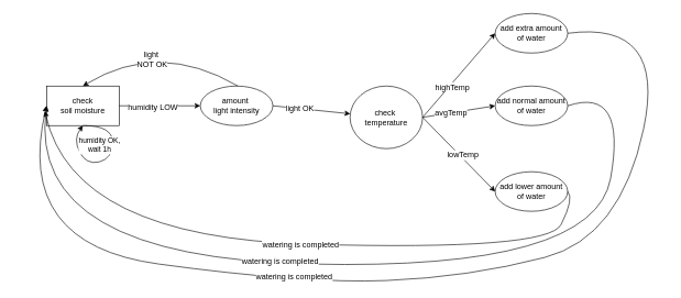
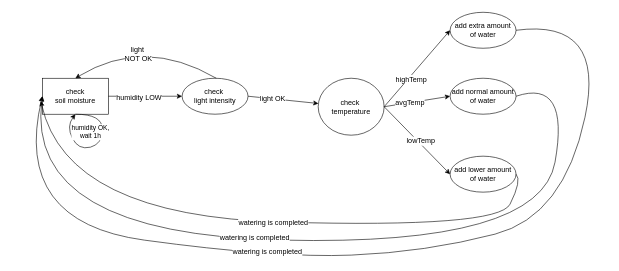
  <mxCell id="0" />
  <mxCell id="1" parent="0" />
  <mxCell id="2" value="check &lt;br&gt;soil moisture" style="whiteSpace=wrap;html=1;rounded=0;" vertex="1" parent="1"><mxGeometry x="70" y="130" width="110" height="60" as="geometry" /></mxCell>
- <mxCell id="3" value="amount&amp;nbsp;&lt;br&gt;light intensity" style="ellipse;whiteSpace=wrap;html=1;" vertex="1" parent="1"><mxGeometry x="303" y="130" width="110" height="60" as="geometry" /></mxCell>
+ <mxCell id="3" value="check&amp;nbsp;&lt;br&gt;light intensity" style="ellipse;whiteSpace=wrap;html=1;" vertex="1" parent="1"><mxGeometry x="303" y="130" width="110" height="60" as="geometry" /></mxCell>
  <mxCell id="4" value="check&amp;nbsp;&lt;br&gt;temperature" style="ellipse;whiteSpace=wrap;html=1;" vertex="1" parent="1"><mxGeometry x="530" y="130" width="110" height="95" as="geometry" /></mxCell>
  <mxCell id="5" value="add lower amount of water" style="ellipse;whiteSpace=wrap;html=1;" vertex="1" parent="1"><mxGeometry x="750" y="260" width="110" height="60" as="geometry" /></mxCell>
  <mxCell id="6" value="add normal amount of water" style="ellipse;whiteSpace=wrap;html=1;" vertex="1" parent="1"><mxGeometry x="750" y="130" width="110" height="60" as="geometry" /></mxCell>
  <mxCell id="7" value="add extra amount &lt;br&gt;of water" style="ellipse;whiteSpace=wrap;html=1;" vertex="1" parent="1"><mxGeometry x="750" y="20" width="110" height="60" as="geometry" /></mxCell>
  <mxCell id="8" value="" style="endArrow=classic;html=1;entryX=0;entryY=0.5;entryDx=0;entryDy=0;exitX=1;exitY=0.5;exitDx=0;exitDy=0;" edge="1" parent="1" source="4" target="7"><mxGeometry width="50" height="50" relative="1" as="geometry"><mxPoint x="660" y="140" as="sourcePoint" /><mxPoint x="710" y="90" as="targetPoint" /></mxGeometry></mxCell>
  <mxCell id="9" value="highTemp" style="text;html=1;resizable=0;points=[];align=center;verticalAlign=middle;labelBackgroundColor=#ffffff;" vertex="1" connectable="0" parent="8"><mxGeometry x="-0.242" y="-3" relative="1" as="geometry"><mxPoint as="offset" /></mxGeometry></mxCell>
  <mxCell id="10" value="" style="endArrow=classic;html=1;exitX=1;exitY=0.5;exitDx=0;exitDy=0;entryX=0;entryY=0.5;entryDx=0;entryDy=0;" edge="1" parent="1" source="4" target="6"><mxGeometry width="50" height="50" relative="1" as="geometry"><mxPoint x="700" y="230" as="sourcePoint" /><mxPoint x="750" y="180" as="targetPoint" /></mxGeometry></mxCell>
  <mxCell id="11" value="avgTemp" style="text;html=1;resizable=0;points=[];align=center;verticalAlign=middle;labelBackgroundColor=#ffffff;" vertex="1" connectable="0" parent="10"><mxGeometry x="-0.229" relative="1" as="geometry"><mxPoint as="offset" /></mxGeometry></mxCell>
  <mxCell id="12" value="" style="endArrow=classic;html=1;entryX=0;entryY=0.5;entryDx=0;entryDy=0;exitX=1;exitY=0.5;exitDx=0;exitDy=0;" edge="1" parent="1" source="4" target="5"><mxGeometry width="50" height="50" relative="1" as="geometry"><mxPoint x="650" y="270" as="sourcePoint" /><mxPoint x="700" y="220" as="targetPoint" /></mxGeometry></mxCell>
  <mxCell id="13" value="lowTemp" style="text;html=1;resizable=0;points=[];align=center;verticalAlign=middle;labelBackgroundColor=#ffffff;" vertex="1" connectable="0" parent="12"><mxGeometry x="-0.172" y="1" relative="1" as="geometry"><mxPoint x="14" y="11.5" as="offset" /></mxGeometry></mxCell>
  <mxCell id="14" value="" style="endArrow=classic;html=1;exitX=1;exitY=0.5;exitDx=0;exitDy=0;" edge="1" parent="1" source="3" target="4"><mxGeometry width="50" height="50" relative="1" as="geometry"><mxPoint x="440" y="180" as="sourcePoint" /><mxPoint x="490" y="130" as="targetPoint" /></mxGeometry></mxCell>
  <mxCell id="15" value="light OK" style="text;html=1;resizable=0;points=[];align=center;verticalAlign=middle;labelBackgroundColor=#ffffff;" vertex="1" connectable="0" parent="14"><mxGeometry x="-0.31" y="1" relative="1" as="geometry"><mxPoint as="offset" /></mxGeometry></mxCell>
  <mxCell id="16" value="" style="curved=1;endArrow=classic;html=1;entryX=0.5;entryY=0;entryDx=0;entryDy=0;" edge="1" parent="1" target="2"><mxGeometry width="50" height="50" relative="1" as="geometry"><mxPoint x="360" y="130" as="sourcePoint" /><mxPoint x="370" y="70" as="targetPoint" /><Array as="points"><mxPoint x="240" y="60" /></Array></mxGeometry></mxCell>
  <mxCell id="17" value="light&amp;nbsp;&lt;br&gt;NOT OK" style="text;html=1;resizable=0;points=[];align=center;verticalAlign=middle;labelBackgroundColor=#ffffff;" vertex="1" connectable="0" parent="16"><mxGeometry x="-0.007" y="16" relative="1" as="geometry"><mxPoint x="-4.5" y="14.5" as="offset" /></mxGeometry></mxCell>
  <mxCell id="18" value="" style="endArrow=classic;html=1;entryX=0;entryY=0.5;entryDx=0;entryDy=0;exitX=1;exitY=0.5;exitDx=0;exitDy=0;" edge="1" parent="1" source="2" target="3"><mxGeometry width="50" height="50" relative="1" as="geometry"><mxPoint x="110" y="350" as="sourcePoint" /><mxPoint x="160" y="300" as="targetPoint" /></mxGeometry></mxCell>
  <mxCell id="19" value="humidity LOW" style="text;html=1;resizable=0;points=[];align=center;verticalAlign=middle;labelBackgroundColor=#ffffff;" vertex="1" connectable="0" parent="18"><mxGeometry x="-0.182" y="-2" relative="1" as="geometry"><mxPoint as="offset" /></mxGeometry></mxCell>
  <mxCell id="20" value="humidity OK,&lt;br&gt;wait 1h" style="curved=1;endArrow=classic;html=1;exitX=0.5;exitY=1;exitDx=0;exitDy=0;entryX=0.5;entryY=1;entryDx=0;entryDy=0;" edge="1" parent="1" source="2" target="2"><mxGeometry x="-0.272" y="-20" width="50" height="50" relative="1" as="geometry"><mxPoint x="90" y="340" as="sourcePoint" /><mxPoint x="140" y="290" as="targetPoint" /><Array as="points"><mxPoint x="170" y="190" /><mxPoint x="170" y="240" /><mxPoint x="130" y="250" /><mxPoint x="110" y="210" /></Array><mxPoint as="offset" /></mxGeometry></mxCell>
  <mxCell id="21" value="" style="curved=1;endArrow=classic;html=1;exitX=1;exitY=0.5;exitDx=0;exitDy=0;entryX=0;entryY=0.5;entryDx=0;entryDy=0;" edge="1" parent="1" source="7" target="2"><mxGeometry width="50" height="50" relative="1" as="geometry"><mxPoint x="940" y="100" as="sourcePoint" /><mxPoint x="100" y="390" as="targetPoint" /><Array as="points"><mxPoint x="1010" y="30" /><mxPoint x="940" y="360" /><mxPoint x="710" y="420" /><mxPoint x="460" y="430" /><mxPoint x="20" y="370" /></Array></mxGeometry></mxCell>
  <mxCell id="22" value="watering is completed" style="text;html=1;resizable=0;points=[];align=center;verticalAlign=middle;labelBackgroundColor=#ffffff;" vertex="1" connectable="0" parent="21"><mxGeometry x="0.213" y="-9" relative="1" as="geometry"><mxPoint as="offset" /></mxGeometry></mxCell>
  <mxCell id="23" value="" style="curved=1;endArrow=classic;html=1;exitX=1;exitY=0.5;exitDx=0;exitDy=0;entryX=-0.024;entryY=0.633;entryDx=0;entryDy=0;entryPerimeter=0;" edge="1" parent="1" source="5" target="2"><mxGeometry width="50" height="50" relative="1" as="geometry"><mxPoint x="870" y="60" as="sourcePoint" /><mxPoint x="290" y="310" as="targetPoint" /><Array as="points"><mxPoint x="870" y="300" /><mxPoint x="830" y="380" /><mxPoint x="110" y="360" /></Array></mxGeometry></mxCell>
  <mxCell id="24" value="watering is completed" style="text;html=1;resizable=0;points=[];align=center;verticalAlign=middle;labelBackgroundColor=#ffffff;" vertex="1" connectable="0" parent="23"><mxGeometry x="-0.061" y="1" relative="1" as="geometry"><mxPoint as="offset" /></mxGeometry></mxCell>
  <mxCell id="25" value="" style="curved=1;endArrow=classic;html=1;exitX=1;exitY=0.5;exitDx=0;exitDy=0;entryX=0;entryY=0.5;entryDx=0;entryDy=0;" edge="1" parent="1" source="6" target="2"><mxGeometry width="50" height="50" relative="1" as="geometry"><mxPoint x="880" y="70" as="sourcePoint" /><mxPoint x="250" y="320" as="targetPoint" /><Array as="points"><mxPoint x="950" y="130" /><mxPoint x="900" y="410" /><mxPoint x="40" y="390" /></Array></mxGeometry></mxCell>
  <mxCell id="26" value="watering is completed" style="text;html=1;resizable=0;points=[];align=center;verticalAlign=middle;labelBackgroundColor=#ffffff;" vertex="1" connectable="0" parent="25"><mxGeometry x="0.164" y="-2" relative="1" as="geometry"><mxPoint as="offset" /></mxGeometry></mxCell>
